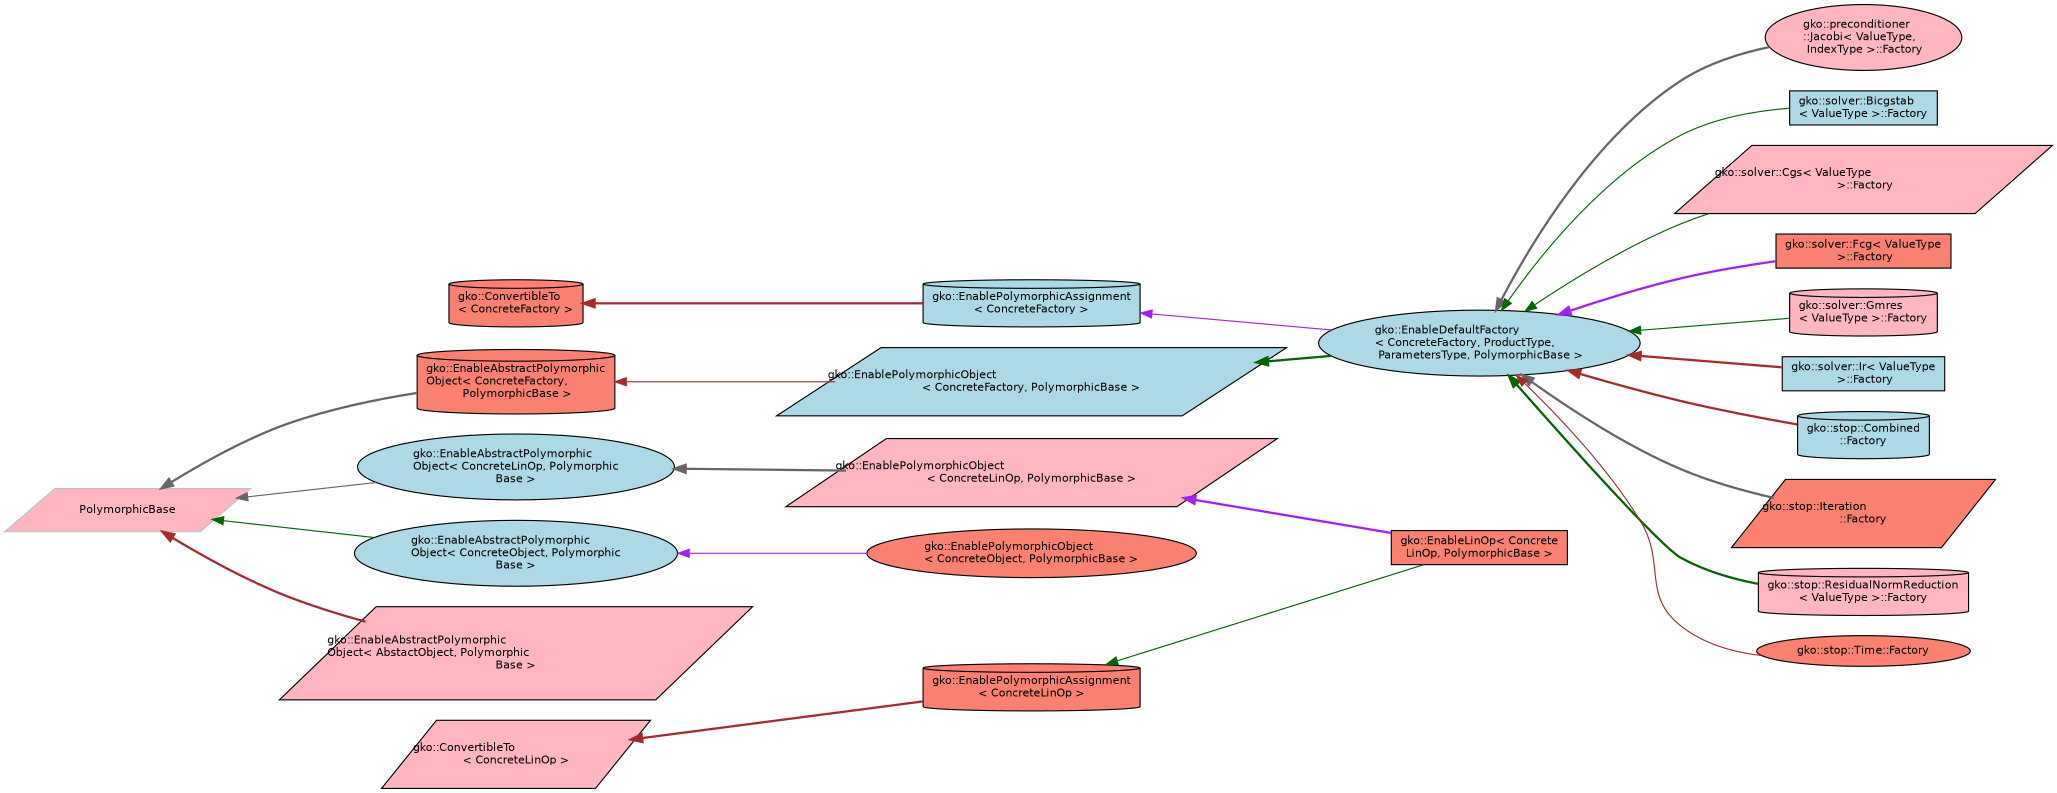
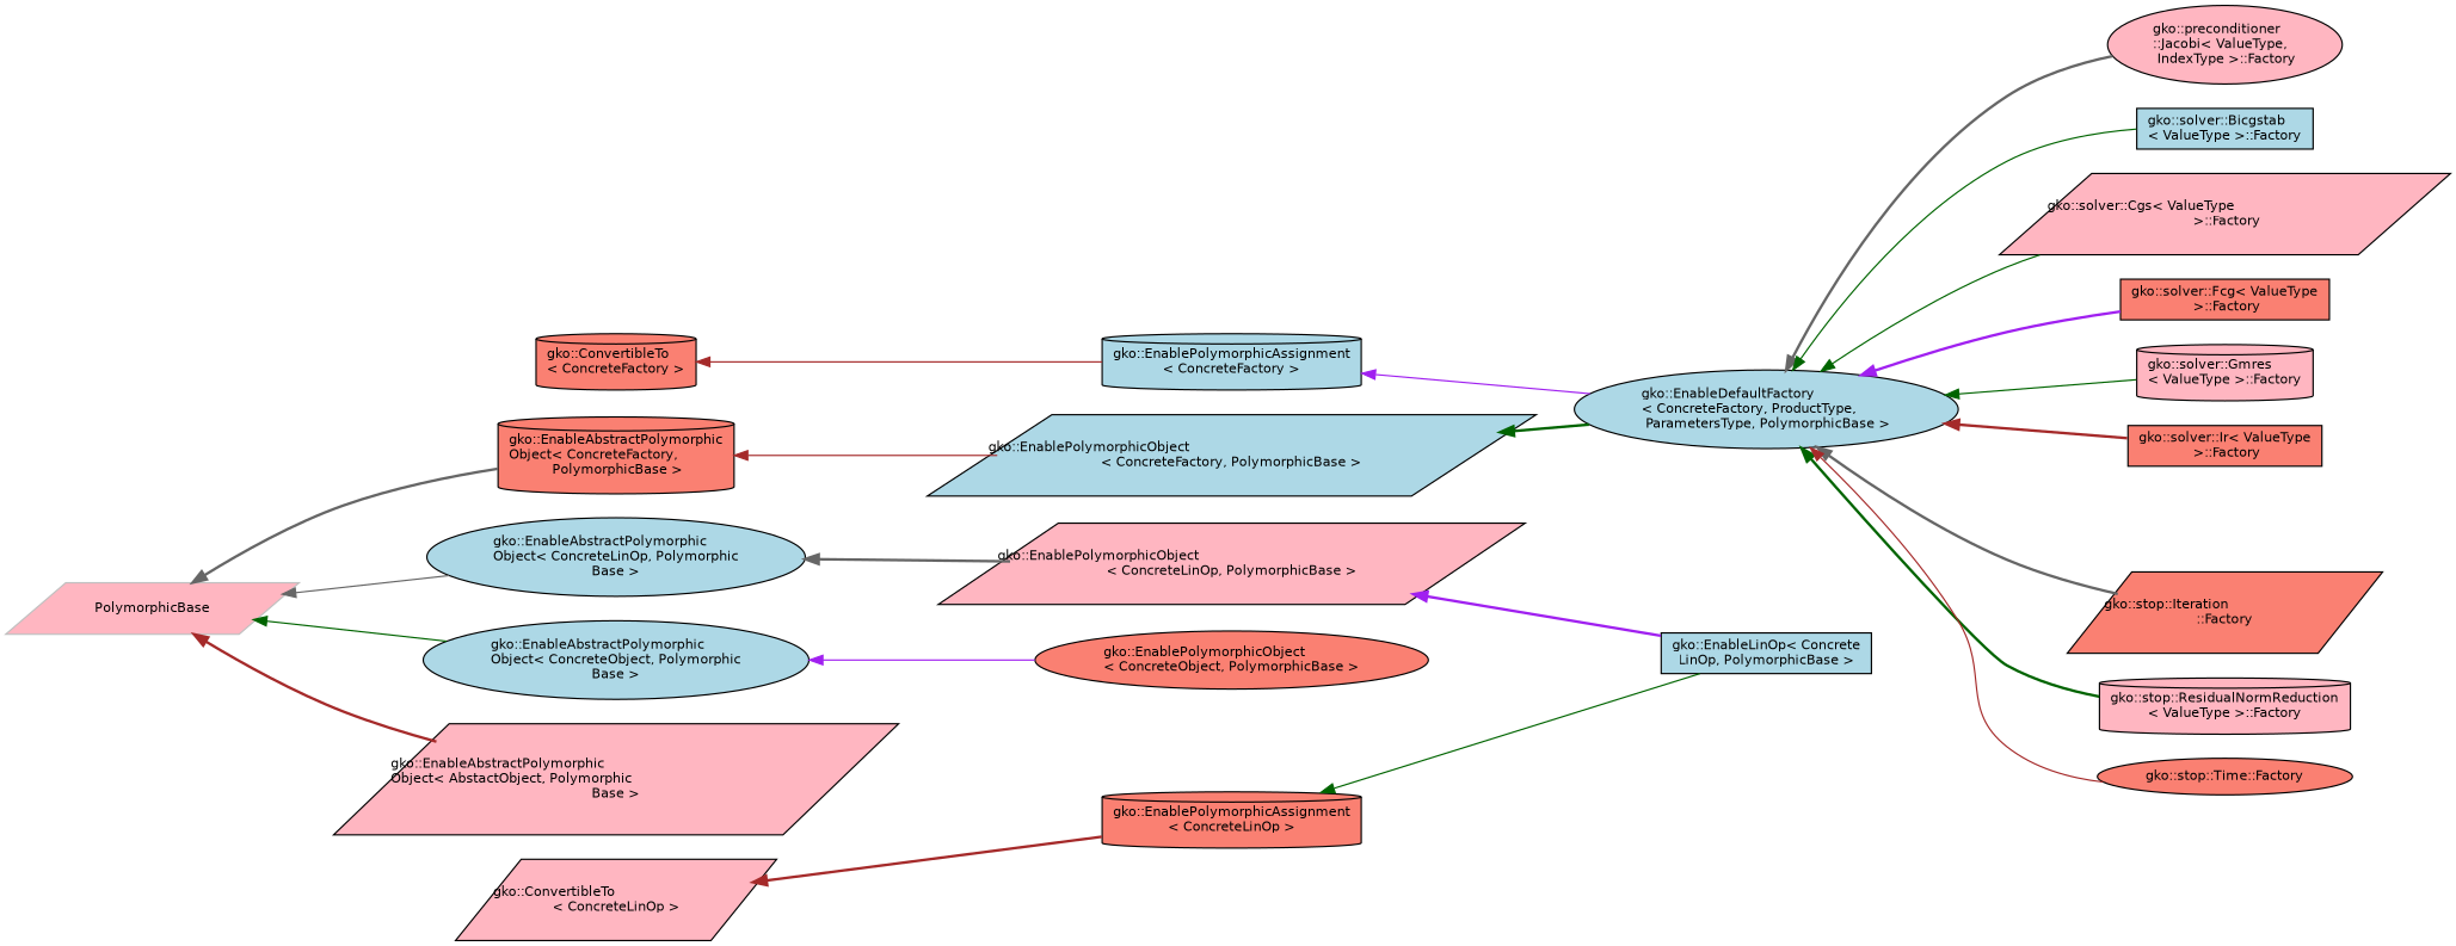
  digraph {
    rankdir=LR
    node [color=black fillcolor=salmon fontname=Helvetica fontsize=10 shape=cylinder style=filled]
    edge [color=brown dir=back fontname=Helvetica fontsize=10 labelfontname=Helvetica labelfontsize=10 style=bold]
    n1 [height=0.2 label="gko::ConvertibleTo\l\< ConcreteFactory \>" width=0.4]
    n2 [fillcolor=lightblue height=0.2 label="gko::EnablePolymorphicAssignment\l\< ConcreteFactory \>" width=0.4]
    n3 [fillcolor=lightblue height=0.2 label="gko::EnableDefaultFactory\l\< ConcreteFactory, ProductType,\l ParametersType, PolymorphicBase \>" shape=ellipse width=0.4]
    n4 [fillcolor=lightpink height=0.2 label="gko::preconditioner\l::Jacobi\< ValueType,\l IndexType \>::Factory" shape=ellipse width=0.4]
    n5 [fillcolor=lightblue height=0.2 label="gko::solver::Bicgstab\l\< ValueType \>::Factory" shape=box width=0.4]
    n6 [fillcolor=lightpink height=0.2 label="gko::solver::Cgs\< ValueType\l \>::Factory" shape=parallelogram width=0.4]
    n7 [height=0.2 label="gko::solver::Fcg\< ValueType\l \>::Factory" shape=box width=0.4]
    n8 [fillcolor=lightpink height=0.2 label="gko::solver::Gmres\l\< ValueType \>::Factory" width=0.4]
-   n9 [fillcolor=lightblue height=0.2 label="gko::solver::Ir\< ValueType\l \>::Factory" shape=box width=0.4]
-   n10 [fillcolor=lightblue height=0.2 label="gko::stop::Combined\l::Factory" width=0.4]
+   n9 [height=0.2 label="gko::solver::Ir\< ValueType\l \>::Factory" shape=box width=0.4]
    n11 [height=0.2 label="gko::stop::Iteration\l::Factory" shape=parallelogram width=0.4]
    n12 [fillcolor=lightpink height=0.2 label="gko::stop::ResidualNormReduction\l\< ValueType \>::Factory" width=0.4]
    n13 [height=0.2 label="gko::stop::Time::Factory" shape=ellipse width=0.4]
    n14 [fillcolor=lightpink height=0.2 label="gko::ConvertibleTo\l\< ConcreteLinOp \>" shape=parallelogram width=0.4]
    n15 [height=0.2 label="gko::EnablePolymorphicAssignment\l\< ConcreteLinOp \>" width=0.4]
-   n16 [height=0.2 label="gko::EnableLinOp\< Concrete\lLinOp, PolymorphicBase \>" shape=box width=0.4]
+   n16 [fillcolor=lightblue height=0.2 label="gko::EnableLinOp\< Concrete\lLinOp, PolymorphicBase \>" shape=box width=0.4]
    n17 [color=grey75 fillcolor=lightpink height=0.2 label=PolymorphicBase shape=parallelogram width=0.4]
    n18 [height=0.2 label="gko::EnableAbstractPolymorphic\lObject\< ConcreteFactory,\l PolymorphicBase \>" width=0.4]
    n19 [fillcolor=lightblue height=0.2 label="gko::EnableAbstractPolymorphic\lObject\< ConcreteLinOp, Polymorphic\lBase \>" shape=ellipse width=0.4]
    n20 [fillcolor=lightblue height=0.2 label="gko::EnableAbstractPolymorphic\lObject\< ConcreteObject, Polymorphic\lBase \>" shape=ellipse width=0.4]
    n21 [fillcolor=lightpink height=0.2 label="gko::EnableAbstractPolymorphic\lObject\< AbstactObject, Polymorphic\lBase \>" shape=parallelogram width=0.4]
    n22 [fillcolor=lightblue height=0.2 label="gko::EnablePolymorphicObject\l\< ConcreteFactory, PolymorphicBase \>" shape=parallelogram width=0.4]
    n23 [fillcolor=lightpink height=0.2 label="gko::EnablePolymorphicObject\l\< ConcreteLinOp, PolymorphicBase \>" shape=parallelogram width=0.4]
    n24 [height=0.2 label="gko::EnablePolymorphicObject\l\< ConcreteObject, PolymorphicBase \>" shape=ellipse width=0.4]
-   n1 -> n2
+   n1 -> n2 [style=solid]
    n2 -> n3 [color=purple style=solid]
    n3 -> n4 [color=gray40]
    n3 -> n5 [color=darkgreen style=solid]
    n3 -> n6 [color=darkgreen style=solid]
    n3 -> n7 [color=purple]
    n3 -> n8 [color=darkgreen style=solid]
    n3 -> n9
-   n3 -> n10
    n3 -> n11 [color=gray40]
    n3 -> n12 [color=darkgreen]
    n3 -> n13 [style=solid]
    n14 -> n15
    n15 -> n16 [color=darkgreen style=solid]
    n17 -> n18 [color=gray40]
    n17 -> n19 [color=gray40 style=solid]
    n17 -> n20 [color=darkgreen style=solid]
    n17 -> n21
    n18 -> n22 [style=solid]
    n19 -> n23 [color=gray40]
    n20 -> n24 [color=purple style=solid]
    n22 -> n3 [color=darkgreen]
    n23 -> n16 [color=purple]
  }
